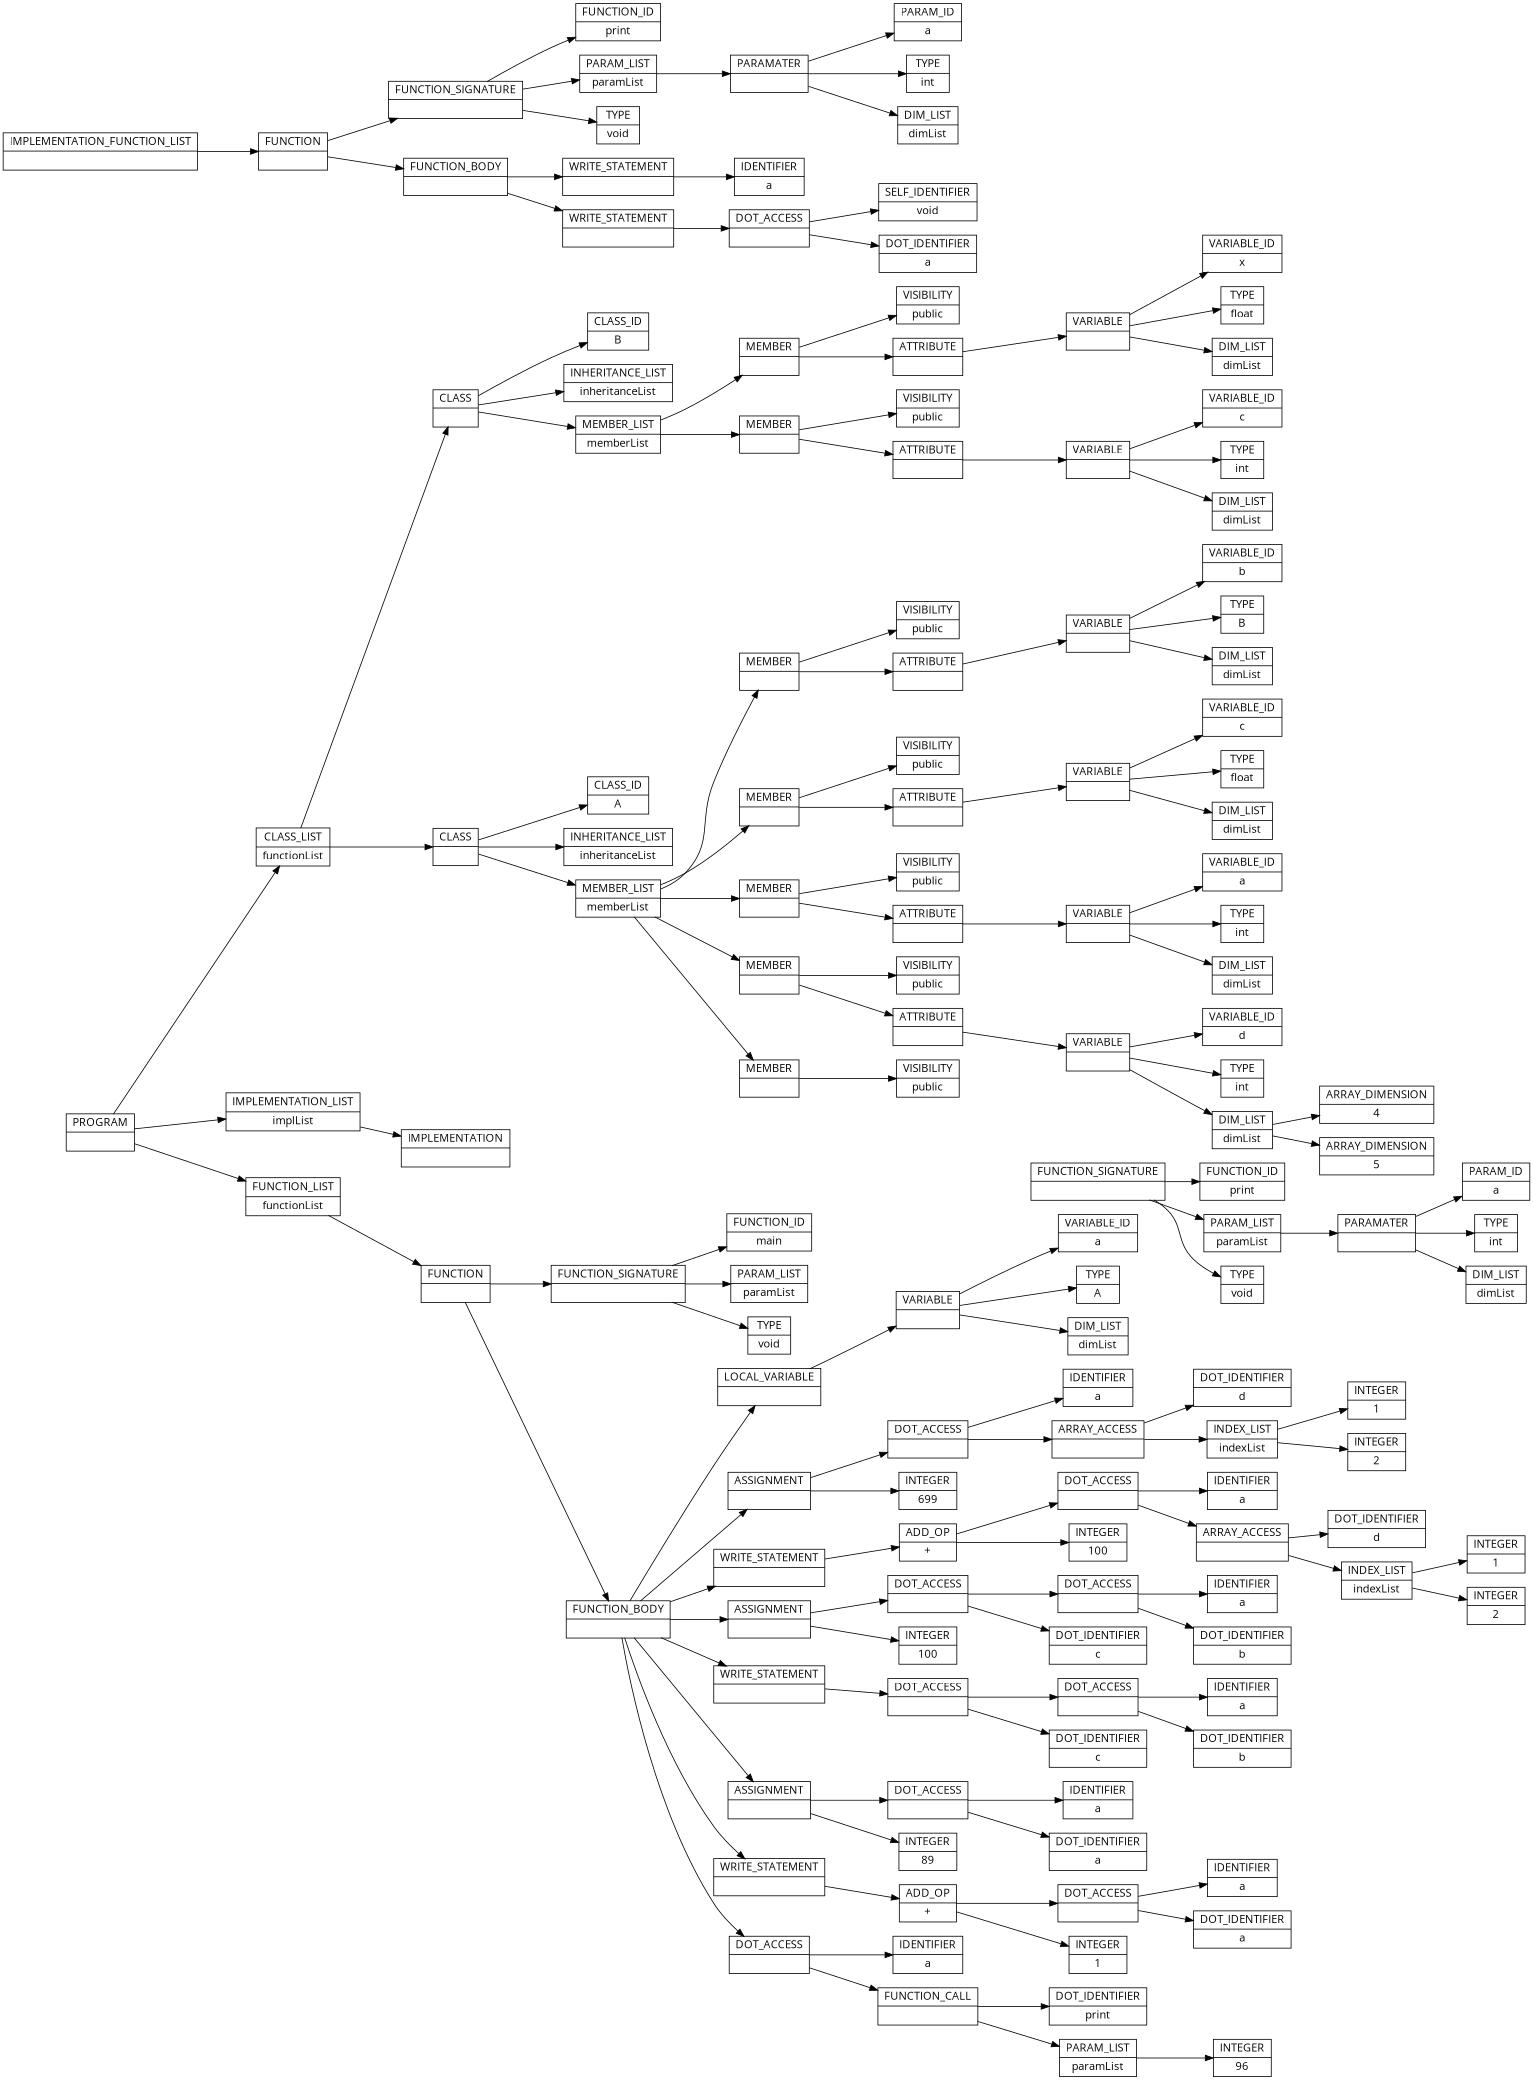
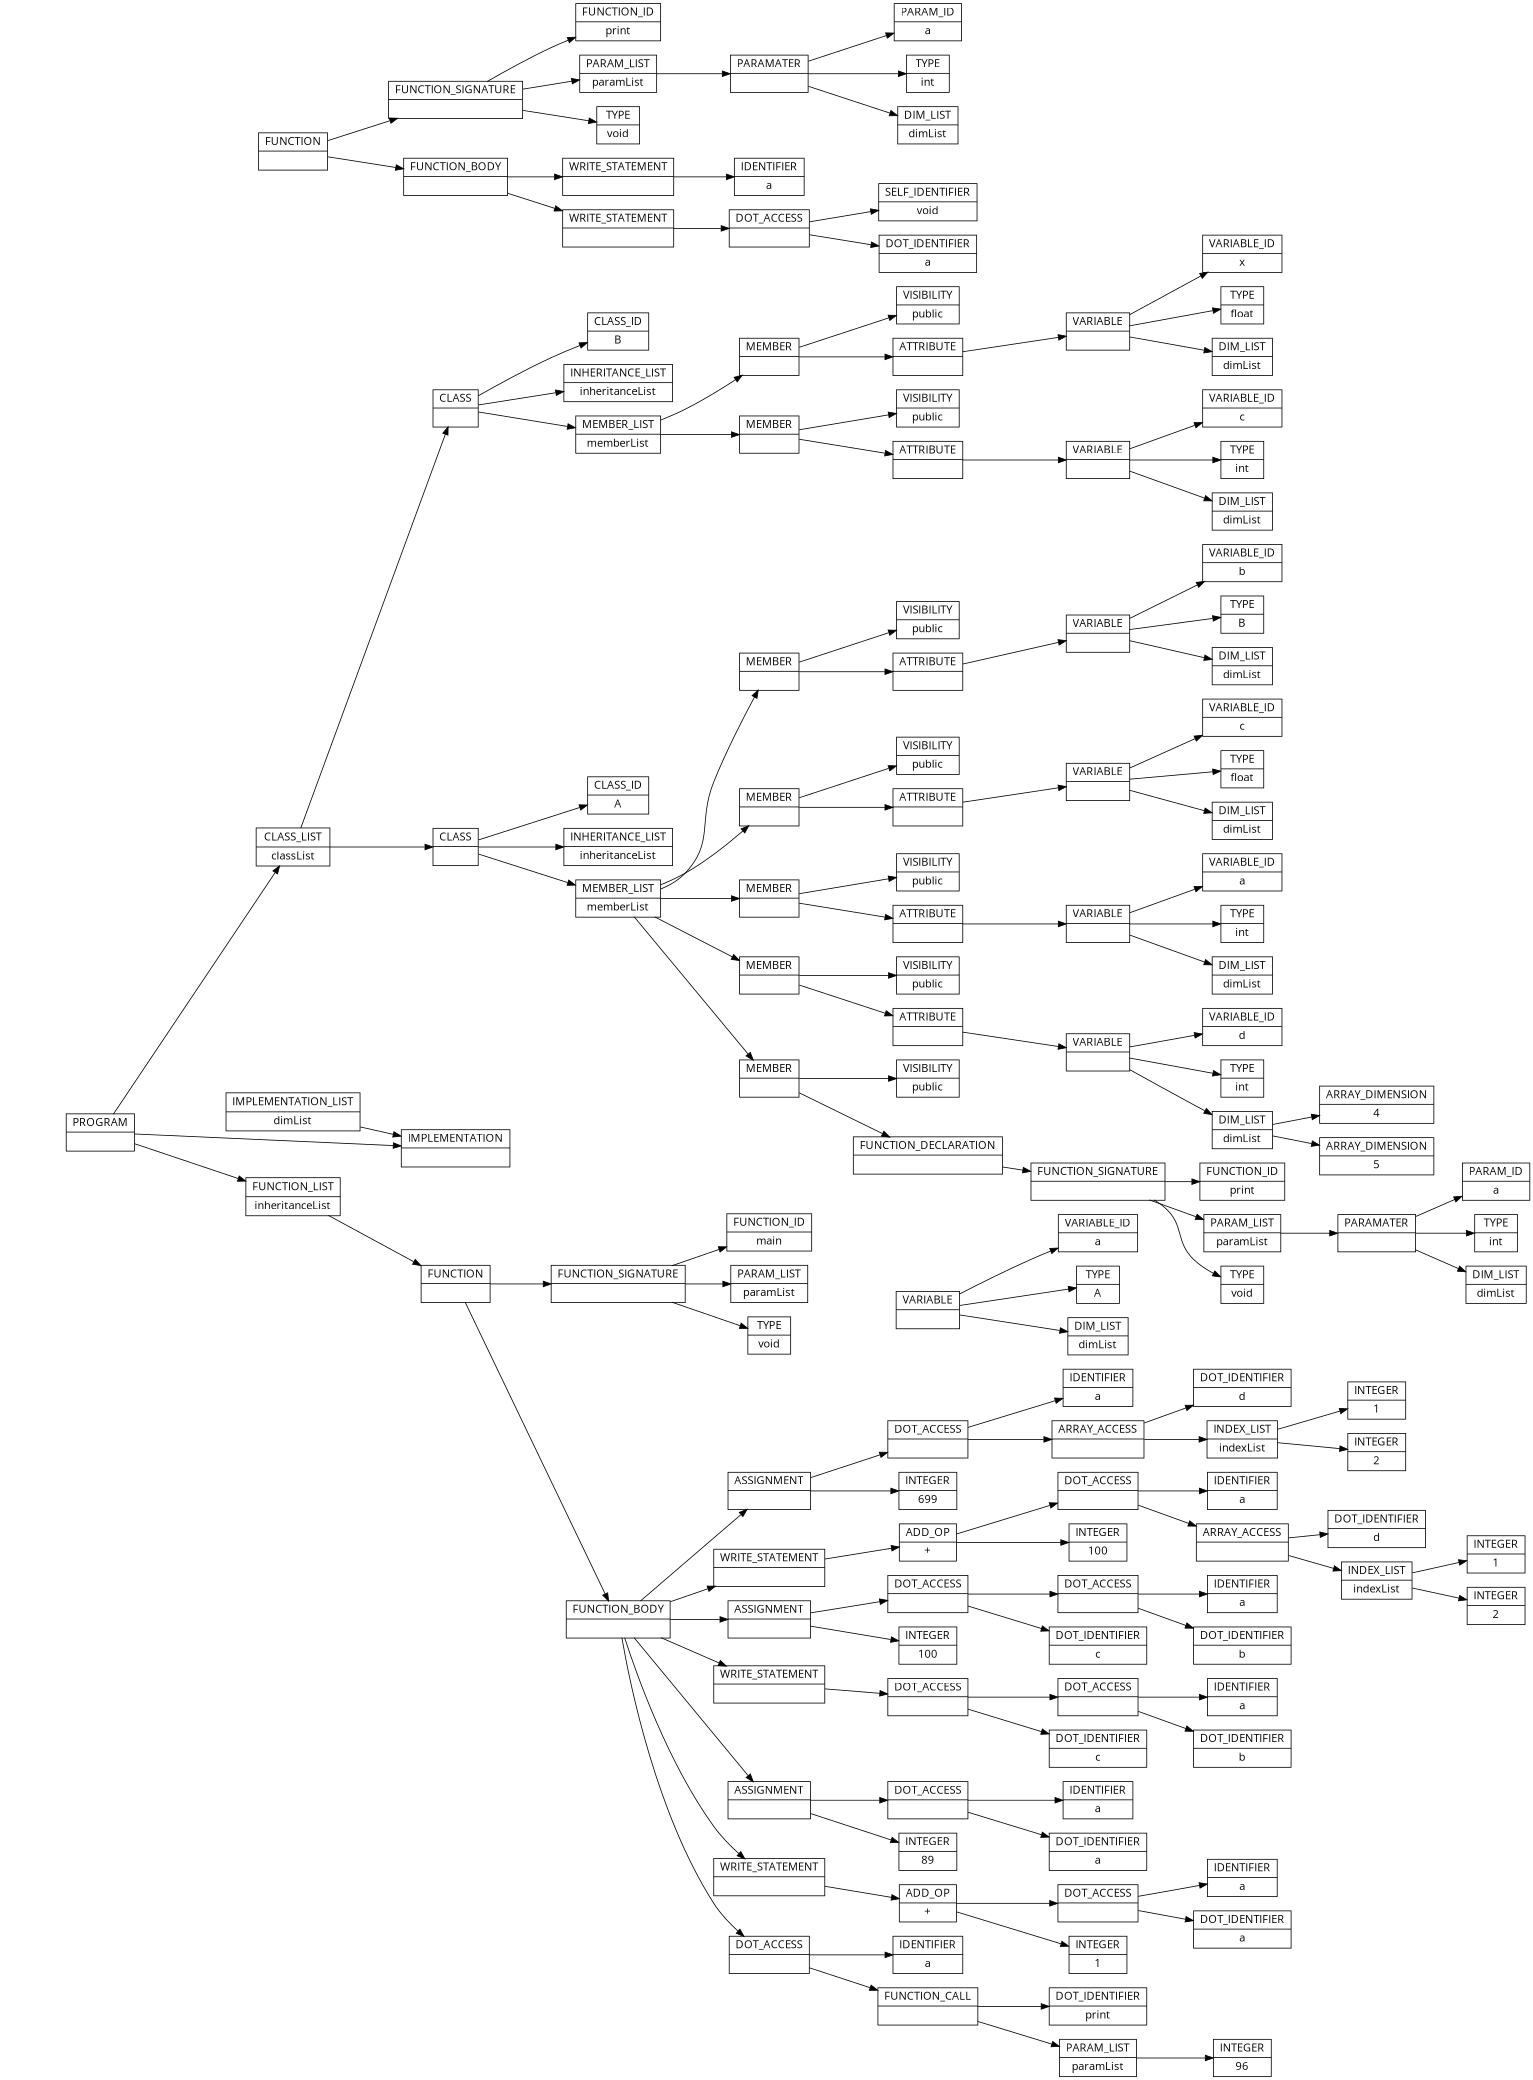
  digraph {
    fontname="Open Sans"
    rankdir=LR
    splines=spline
    node [fontname="Open Sans" shape=record]
    edge [fontname="Open Sans"]
    n1 [label="PROGRAM |  "]
-   n2 [label="CLASS_LIST | functionList "]
-   n3 [label="IMPLEMENTATION_LIST | implList "]
-   n4 [label="FUNCTION_LIST | functionList "]
+   n2 [label="CLASS_LIST | classList "]
+   n3 [label="IMPLEMENTATION_LIST | dimList "]
+   n4 [label="FUNCTION_LIST | inheritanceList "]
    n5 [label="CLASS |  "]
    n6 [label="CLASS |  "]
    n7 [label="IMPLEMENTATION |  "]
    n8 [label="FUNCTION |  "]
    n9 [label="CLASS_ID | B "]
    n10 [label="INHERITANCE_LIST | inheritanceList "]
    n11 [label="MEMBER_LIST | memberList "]
    n12 [label="CLASS_ID | A "]
    n13 [label="INHERITANCE_LIST | inheritanceList "]
    n14 [label="MEMBER_LIST | memberList "]
    n15 [label="MEMBER |  "]
    n16 [label="MEMBER |  "]
    n17 [label="VISIBILITY | public "]
    n18 [label="ATTRIBUTE |  "]
    n19 [label="VISIBILITY | public "]
    n20 [label="ATTRIBUTE |  "]
    n21 [label="VARIABLE |  "]
    n22 [label="VARIABLE_ID | x "]
    n23 [label="TYPE | float "]
    n24 [label="DIM_LIST | dimList "]
    n25 [label="VARIABLE |  "]
    n26 [label="VARIABLE_ID | c "]
    n27 [label="TYPE | int "]
    n28 [label="DIM_LIST | dimList "]
    n29 [label="MEMBER |  "]
    n30 [label="MEMBER |  "]
    n31 [label="MEMBER |  "]
    n32 [label="MEMBER |  "]
    n33 [label="MEMBER |  "]
    n34 [label="VISIBILITY | public "]
    n35 [label="ATTRIBUTE |  "]
    n36 [label="VISIBILITY | public "]
    n37 [label="ATTRIBUTE |  "]
    n38 [label="VISIBILITY | public "]
    n39 [label="ATTRIBUTE |  "]
    n40 [label="VISIBILITY | public "]
    n41 [label="ATTRIBUTE |  "]
    n42 [label="VISIBILITY | public "]
+   n43 [label="FUNCTION_DECLARATION |  "]
    n44 [label="VARIABLE |  "]
    n45 [label="VARIABLE_ID | b "]
    n46 [label="TYPE | B "]
    n47 [label="DIM_LIST | dimList "]
    n48 [label="VARIABLE |  "]
    n49 [label="VARIABLE_ID | c "]
    n50 [label="TYPE | float "]
    n51 [label="DIM_LIST | dimList "]
    n52 [label="VARIABLE |  "]
    n53 [label="VARIABLE_ID | a "]
    n54 [label="TYPE | int "]
    n55 [label="DIM_LIST | dimList "]
    n56 [label="VARIABLE |  "]
    n57 [label="VARIABLE_ID | d "]
    n58 [label="TYPE | int "]
    n59 [label="DIM_LIST | dimList "]
    n60 [label="ARRAY_DIMENSION | 4 "]
    n61 [label="ARRAY_DIMENSION | 5 "]
    n62 [label="FUNCTION_SIGNATURE |  "]
    n63 [label="FUNCTION_ID | print "]
    n64 [label="PARAM_LIST | paramList "]
    n65 [label="TYPE | void "]
    n66 [label="PARAMATER |  "]
    n67 [label="PARAM_ID | a "]
    n68 [label="TYPE | int "]
    n69 [label="DIM_LIST | dimList "]
-   n70 [label="IMPLEMENTATION_FUNCTION_LIST |  "]
    n71 [label="FUNCTION |  "]
    n72 [label="FUNCTION_SIGNATURE |  "]
    n73 [label="FUNCTION_BODY |  "]
    n74 [label="FUNCTION_ID | print "]
    n75 [label="PARAM_LIST | paramList "]
    n76 [label="TYPE | void "]
    n77 [label="WRITE_STATEMENT |  "]
    n78 [label="WRITE_STATEMENT |  "]
    n79 [label="PARAMATER |  "]
    n80 [label="PARAM_ID | a "]
    n81 [label="TYPE | int "]
    n82 [label="DIM_LIST | dimList "]
    n83 [label="IDENTIFIER | a "]
    n84 [label="DOT_ACCESS |  "]
    n85 [label="SELF_IDENTIFIER | void "]
    n86 [label="DOT_IDENTIFIER | a "]
    n87 [label="FUNCTION_SIGNATURE |  "]
    n88 [label="FUNCTION_BODY |  "]
    n89 [label="FUNCTION_ID | main "]
    n90 [label="PARAM_LIST | paramList "]
    n91 [label="TYPE | void "]
-   n92 [label="LOCAL_VARIABLE |  "]
    n93 [label="ASSIGNMENT |  "]
    n94 [label="WRITE_STATEMENT |  "]
    n95 [label="ASSIGNMENT |  "]
    n96 [label="WRITE_STATEMENT |  "]
    n97 [label="ASSIGNMENT |  "]
    n98 [label="WRITE_STATEMENT |  "]
    n99 [label="DOT_ACCESS |  "]
    n100 [label="VARIABLE |  "]
    n101 [label="DOT_ACCESS |  "]
    n102 [label="INTEGER | 699 "]
    n103 [label="ADD_OP | + "]
    n104 [label="DOT_ACCESS |  "]
    n105 [label="INTEGER | 100 "]
    n106 [label="DOT_ACCESS |  "]
    n107 [label="DOT_ACCESS |  "]
    n108 [label="INTEGER | 89 "]
    n109 [label="ADD_OP | + "]
    n110 [label="IDENTIFIER | a "]
    n111 [label="FUNCTION_CALL |  "]
    n112 [label="VARIABLE_ID | a "]
    n113 [label="TYPE | A "]
    n114 [label="DIM_LIST | dimList "]
    n115 [label="IDENTIFIER | a "]
    n116 [label="ARRAY_ACCESS |  "]
    n117 [label="DOT_IDENTIFIER | d "]
    n118 [label="INDEX_LIST | indexList "]
    n119 [label="INTEGER | 1 "]
    n120 [label="INTEGER | 2 "]
    n121 [label="DOT_ACCESS |  "]
    n122 [label="INTEGER | 100 "]
    n123 [label="IDENTIFIER | a "]
    n124 [label="ARRAY_ACCESS |  "]
    n125 [label="DOT_IDENTIFIER | d "]
    n126 [label="INDEX_LIST | indexList "]
    n127 [label="INTEGER | 1 "]
    n128 [label="INTEGER | 2 "]
    n129 [label="DOT_ACCESS |  "]
    n130 [label="DOT_IDENTIFIER | c "]
    n131 [label="IDENTIFIER | a "]
    n132 [label="DOT_IDENTIFIER | b "]
    n133 [label="DOT_ACCESS |  "]
    n134 [label="DOT_IDENTIFIER | c "]
    n135 [label="IDENTIFIER | a "]
    n136 [label="DOT_IDENTIFIER | b "]
    n137 [label="IDENTIFIER | a "]
    n138 [label="DOT_IDENTIFIER | a "]
    n139 [label="DOT_ACCESS |  "]
    n140 [label="INTEGER | 1 "]
    n141 [label="IDENTIFIER | a "]
    n142 [label="DOT_IDENTIFIER | a "]
    n143 [label="DOT_IDENTIFIER | print "]
    n144 [label="PARAM_LIST | paramList "]
    n145 [label="INTEGER | 96 "]
    n1 -> n2
-   n1 -> n3
+   n1 -> n7
    n1 -> n4
    n2 -> n5
    n2 -> n6
    n3 -> n7
    n4 -> n8
    n5 -> n9
    n5 -> n10
    n5 -> n11
    n6 -> n12
    n6 -> n13
    n6 -> n14
    n8 -> n87
    n8 -> n88
    n11 -> n15
    n11 -> n16
    n14 -> n29
    n14 -> n30
    n14 -> n31
    n14 -> n32
    n14 -> n33
    n15 -> n17
    n15 -> n18
    n16 -> n19
    n16 -> n20
    n18 -> n21
    n20 -> n25
    n21 -> n22
    n21 -> n23
    n21 -> n24
    n25 -> n26
    n25 -> n27
    n25 -> n28
    n29 -> n34
    n29 -> n35
    n30 -> n36
    n30 -> n37
    n31 -> n38
    n31 -> n39
    n32 -> n40
    n32 -> n41
    n33 -> n42
+   n33 -> n43
    n35 -> n44
    n37 -> n48
    n39 -> n52
    n41 -> n56
+   n43 -> n62
    n44 -> n45
    n44 -> n46
    n44 -> n47
    n48 -> n49
    n48 -> n50
    n48 -> n51
    n52 -> n53
    n52 -> n54
    n52 -> n55
    n56 -> n57
    n56 -> n58
    n56 -> n59
    n59 -> n60
    n59 -> n61
    n62 -> n63
    n62 -> n64
    n62 -> n65
    n64 -> n66
    n66 -> n67
    n66 -> n68
    n66 -> n69
-   n70 -> n71
    n71 -> n72
    n71 -> n73
    n72 -> n74
    n72 -> n75
    n72 -> n76
    n73 -> n77
    n73 -> n78
    n75 -> n79
    n77 -> n83
    n78 -> n84
    n79 -> n80
    n79 -> n81
    n79 -> n82
    n84 -> n85
    n84 -> n86
    n87 -> n89
    n87 -> n90
    n87 -> n91
-   n88 -> n92
    n88 -> n93
    n88 -> n94
    n88 -> n95
    n88 -> n96
    n88 -> n97
    n88 -> n98
    n88 -> n99
-   n92 -> n100
    n93 -> n101
    n93 -> n102
    n94 -> n103
    n95 -> n104
    n95 -> n105
    n96 -> n106
    n97 -> n107
    n97 -> n108
    n98 -> n109
    n99 -> n110
    n99 -> n111
    n100 -> n112
    n100 -> n113
    n100 -> n114
    n101 -> n115
    n101 -> n116
    n103 -> n121
    n103 -> n122
    n104 -> n129
    n104 -> n130
    n106 -> n133
    n106 -> n134
    n107 -> n137
    n107 -> n138
    n109 -> n139
    n109 -> n140
    n111 -> n143
    n111 -> n144
    n116 -> n117
    n116 -> n118
    n118 -> n119
    n118 -> n120
    n121 -> n123
    n121 -> n124
    n124 -> n125
    n124 -> n126
    n126 -> n127
    n126 -> n128
    n129 -> n131
    n129 -> n132
    n133 -> n135
    n133 -> n136
    n139 -> n141
    n139 -> n142
    n144 -> n145
  }
